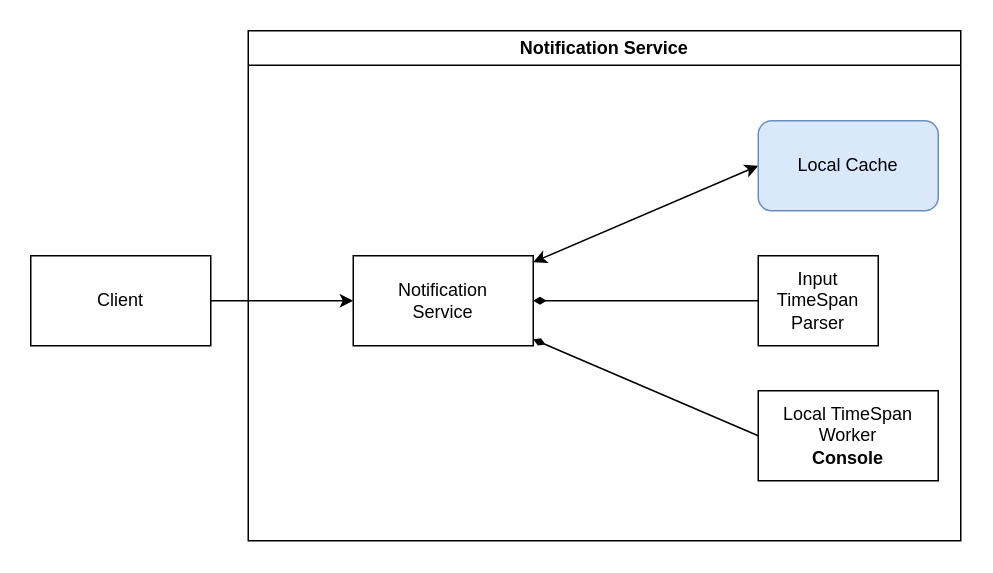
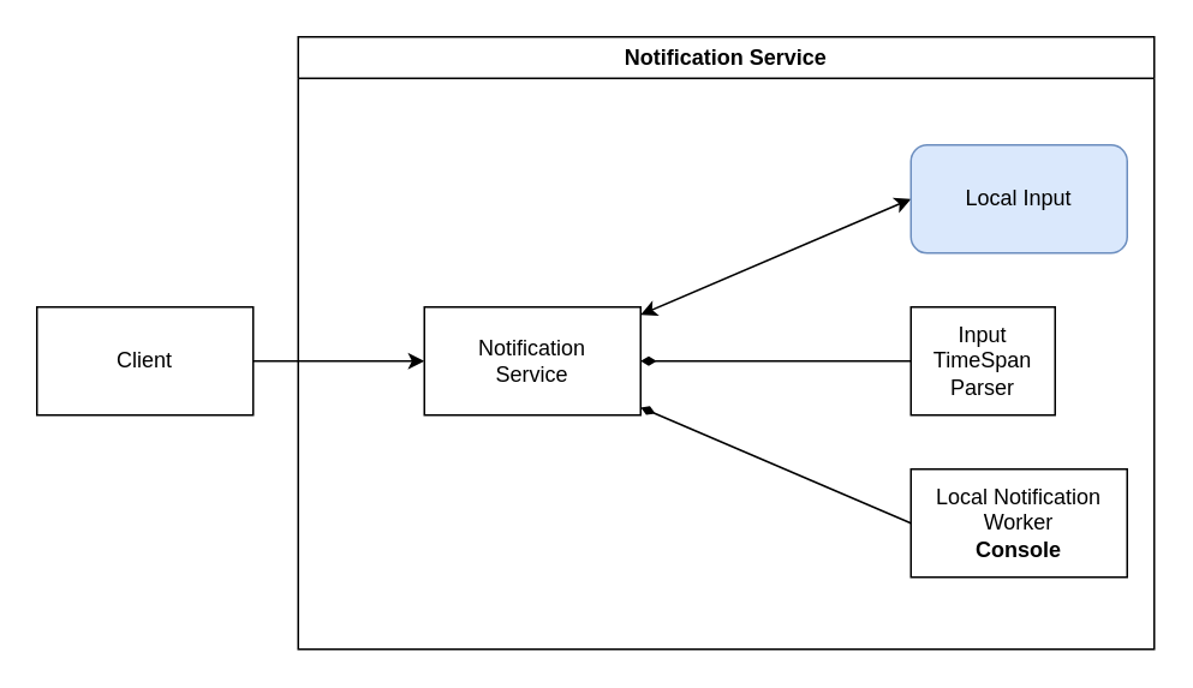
  <mxCell id="0" />
  <mxCell id="1" parent="0" />
  <mxCell id="2" style="edgeStyle=none;html=1;entryX=0;entryY=0.5;entryDx=0;entryDy=0;" parent="1" source="3" target="8" edge="1"><mxGeometry relative="1" as="geometry" /></mxCell>
  <mxCell id="3" value="Client" style="rounded=0;whiteSpace=wrap;html=1;" parent="1" vertex="1"><mxGeometry x="20" y="170" width="120" height="60" as="geometry" /></mxCell>
  <mxCell id="4" value="Notification Service" style="swimlane;whiteSpace=wrap;html=1;fontStyle=1" parent="1" vertex="1"><mxGeometry x="165" y="20" width="475" height="340" as="geometry" /></mxCell>
  <mxCell id="5" style="edgeStyle=none;html=1;entryX=0;entryY=0.5;entryDx=0;entryDy=0;startArrow=classic;startFill=1;endArrow=classic;endFill=1;" edge="1" parent="4" source="8" target="9"><mxGeometry relative="1" as="geometry" /></mxCell>
  <mxCell id="6" style="edgeStyle=none;html=1;entryX=0;entryY=0.5;entryDx=0;entryDy=0;startArrow=diamondThin;startFill=1;endArrow=none;endFill=0;" edge="1" parent="4" source="8" target="10"><mxGeometry relative="1" as="geometry" /></mxCell>
  <mxCell id="7" style="edgeStyle=none;html=1;startArrow=diamondThin;startFill=1;endArrow=none;endFill=0;" edge="1" parent="4" source="8" target="11"><mxGeometry relative="1" as="geometry" /></mxCell>
  <mxCell id="8" value="Notification&lt;br&gt;Service" style="rounded=0;whiteSpace=wrap;html=1;" parent="4" vertex="1"><mxGeometry x="70" y="150" width="120" height="60" as="geometry" /></mxCell>
- <mxCell id="9" value="Local Cache" style="rounded=1;whiteSpace=wrap;html=1;fillColor=#dae8fc;strokeColor=#6c8ebf;" parent="4" vertex="1"><mxGeometry x="340" y="60" width="120" height="60" as="geometry" /></mxCell>
- <mxCell id="10" value="Local TimeSpan&lt;br&gt;Worker&lt;br&gt;&lt;b&gt;Console&lt;/b&gt;" style="rounded=0;whiteSpace=wrap;html=1;" vertex="1" parent="4"><mxGeometry x="340" y="240" width="120" height="60" as="geometry" /></mxCell>
+ <mxCell id="9" value="Local Input" style="rounded=1;whiteSpace=wrap;html=1;fillColor=#dae8fc;strokeColor=#6c8ebf;" parent="4" vertex="1"><mxGeometry x="340" y="60" width="120" height="60" as="geometry" /></mxCell>
+ <mxCell id="10" value="Local Notification&lt;br&gt;Worker&lt;br&gt;&lt;b&gt;Console&lt;/b&gt;" style="rounded=0;whiteSpace=wrap;html=1;" vertex="1" parent="4"><mxGeometry x="340" y="240" width="120" height="60" as="geometry" /></mxCell>
  <mxCell id="11" value="Input TimeSpan&lt;br&gt;Parser" style="rounded=0;whiteSpace=wrap;html=1;" vertex="1" parent="4"><mxGeometry x="340" y="150" width="80" height="60" as="geometry" /></mxCell>
